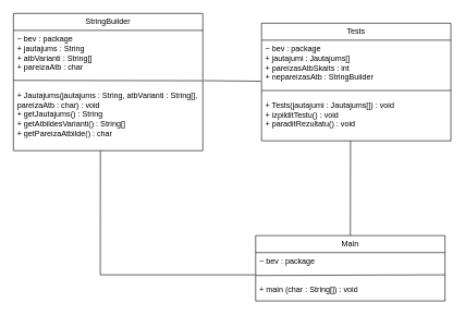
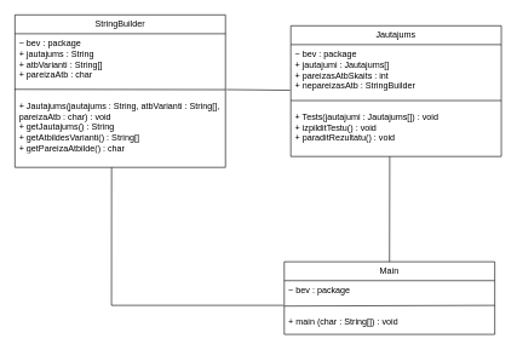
  <mxCell id="0" />
  <mxCell id="1" parent="0" />
  <mxCell id="2" value="StringBuilder" style="swimlane;fontStyle=0;childLayout=stackLayout;horizontal=1;startSize=26;fillColor=none;horizontalStack=0;resizeParent=1;resizeParentMax=0;resizeLast=0;collapsible=1;marginBottom=0;whiteSpace=wrap;html=1;" vertex="1" parent="1"><mxGeometry x="20" y="20" width="290" height="210" as="geometry" /></mxCell>
  <mxCell id="3" value="~ bev : package&lt;br&gt;+ jautajums : String&lt;br&gt;+ atbVarianti : String[]&lt;br&gt;+ pareizaAtb : char&lt;br&gt;&lt;br&gt;&lt;br&gt;+ Jautajums(jautajums : String, atbVarianti : String[], pareizaAtb : char) : void&lt;br&gt;+ getJautajums() : String&lt;br&gt;+ getAtbildesVarianti() : String[]&lt;br&gt;+ getPareizaAtbilde() : char" style="text;strokeColor=none;fillColor=none;align=left;verticalAlign=top;spacingLeft=4;spacingRight=4;overflow=hidden;rotatable=0;points=[[0,0.5],[1,0.5]];portConstraint=eastwest;whiteSpace=wrap;html=1;" vertex="1" parent="2"><mxGeometry y="26" width="290" height="184" as="geometry" /></mxCell>
  <mxCell id="4" value="" style="endArrow=none;html=1;rounded=0;exitX=-0.001;exitY=0.416;exitDx=0;exitDy=0;exitPerimeter=0;" edge="1" parent="2" source="3"><mxGeometry width="50" height="50" relative="1" as="geometry"><mxPoint y="111" as="sourcePoint" /><mxPoint x="290" y="103" as="targetPoint" /></mxGeometry></mxCell>
- <mxCell id="5" value="Tests" style="swimlane;fontStyle=0;childLayout=stackLayout;horizontal=1;startSize=26;fillColor=none;horizontalStack=0;resizeParent=1;resizeParentMax=0;resizeLast=0;collapsible=1;marginBottom=0;whiteSpace=wrap;html=1;" vertex="1" parent="1"><mxGeometry x="400" y="35" width="290" height="180" as="geometry" /></mxCell>
+ <mxCell id="5" value="Jautajums" style="swimlane;fontStyle=0;childLayout=stackLayout;horizontal=1;startSize=26;fillColor=none;horizontalStack=0;resizeParent=1;resizeParentMax=0;resizeLast=0;collapsible=1;marginBottom=0;whiteSpace=wrap;html=1;" vertex="1" parent="1"><mxGeometry x="400" y="35" width="290" height="180" as="geometry" /></mxCell>
  <mxCell id="6" value="~ bev : package&lt;br&gt;+ jautajumi : Jautajums[]&lt;br&gt;+ pareizasAtbSkaits : int&lt;br&gt;+ nepareizasAtb : StringBuilder&lt;br&gt;&lt;br&gt;&lt;br&gt;+ Tests(jautajumi : Jautajums[]) : void&lt;br&gt;+ izpilditTestu() : void&lt;br&gt;+ paraditRezultatu() : void" style="text;strokeColor=none;fillColor=none;align=left;verticalAlign=top;spacingLeft=4;spacingRight=4;overflow=hidden;rotatable=0;points=[[0,0.5],[1,0.5]];portConstraint=eastwest;whiteSpace=wrap;html=1;" vertex="1" parent="5"><mxGeometry y="26" width="290" height="154" as="geometry" /></mxCell>
  <mxCell id="7" value="" style="endArrow=none;html=1;rounded=0;exitX=0;exitY=0.5;exitDx=0;exitDy=0;" edge="1" parent="5" source="6"><mxGeometry width="50" height="50" relative="1" as="geometry"><mxPoint y="111" as="sourcePoint" /><mxPoint x="290" y="103" as="targetPoint" /></mxGeometry></mxCell>
  <mxCell id="8" value="Main" style="swimlane;fontStyle=0;childLayout=stackLayout;horizontal=1;startSize=26;fillColor=none;horizontalStack=0;resizeParent=1;resizeParentMax=0;resizeLast=0;collapsible=1;marginBottom=0;whiteSpace=wrap;html=1;" vertex="1" parent="1"><mxGeometry x="391" y="360" width="290" height="100" as="geometry" /></mxCell>
  <mxCell id="9" value="~ bev : package&lt;br&gt;&lt;br&gt;&lt;br&gt;+ main (char : String[]) : void" style="text;strokeColor=none;fillColor=none;align=left;verticalAlign=top;spacingLeft=4;spacingRight=4;overflow=hidden;rotatable=0;points=[[0,0.5],[1,0.5]];portConstraint=eastwest;whiteSpace=wrap;html=1;" vertex="1" parent="8"><mxGeometry y="26" width="290" height="74" as="geometry" /></mxCell>
  <mxCell id="10" value="" style="endArrow=none;html=1;rounded=0;" edge="1" parent="8"><mxGeometry width="50" height="50" relative="1" as="geometry"><mxPoint y="61" as="sourcePoint" /><mxPoint x="290" y="60" as="targetPoint" /></mxGeometry></mxCell>
  <mxCell id="11" value="" style="endArrow=none;html=1;rounded=0;exitX=1.006;exitY=0.418;exitDx=0;exitDy=0;exitPerimeter=0;entryX=-0.004;entryY=0.408;entryDx=0;entryDy=0;entryPerimeter=0;" edge="1" parent="1" source="3" target="6"><mxGeometry width="50" height="50" relative="1" as="geometry"><mxPoint x="320" y="110" as="sourcePoint" /><mxPoint x="370" y="60" as="targetPoint" /></mxGeometry></mxCell>
  <mxCell id="12" value="" style="endArrow=none;html=1;rounded=0;exitX=0.5;exitY=0;exitDx=0;exitDy=0;entryX=0.47;entryY=1;entryDx=0;entryDy=0;entryPerimeter=0;" edge="1" parent="1" source="8" target="6"><mxGeometry width="50" height="50" relative="1" as="geometry"><mxPoint x="370" y="330" as="sourcePoint" /><mxPoint x="420" y="280" as="targetPoint" /></mxGeometry></mxCell>
  <mxCell id="13" value="" style="endArrow=none;html=1;rounded=0;entryX=0.459;entryY=1.001;entryDx=0;entryDy=0;entryPerimeter=0;" edge="1" parent="1" target="3"><mxGeometry width="50" height="50" relative="1" as="geometry"><mxPoint x="390" y="420" as="sourcePoint" /><mxPoint x="290" y="320" as="targetPoint" /><Array as="points"><mxPoint x="153" y="420" /></Array></mxGeometry></mxCell>
